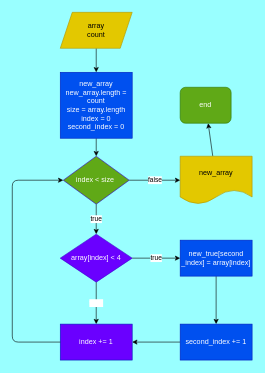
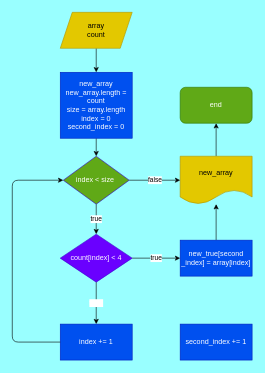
  <mxCell id="0" />
  <mxCell id="1" parent="0" />
- <mxCell id="2" value="end" style="rounded=1;whiteSpace=wrap;html=1;fillColor=#60a917;fontColor=#ffffff;strokeColor=#2D7600;" vertex="1" parent="1"><mxGeometry x="300" y="145" width="85" height="60" as="geometry" /></mxCell>
+ <mxCell id="2" value="end" style="rounded=1;whiteSpace=wrap;html=1;fillColor=#60a917;fontColor=#ffffff;strokeColor=#2D7600;" vertex="1" parent="1"><mxGeometry x="300" y="145" width="120" height="60" as="geometry" /></mxCell>
  <mxCell id="3" value="" style="edgeStyle=none;html=1;strokeColor=#000000;" edge="1" parent="1" source="4" target="8"><mxGeometry relative="1" as="geometry" /></mxCell>
  <mxCell id="4" value="array&lt;br&gt;count" style="shape=parallelogram;perimeter=parallelogramPerimeter;whiteSpace=wrap;html=1;fixedSize=1;fillColor=#e3c800;fontColor=#000000;strokeColor=#B09500;" vertex="1" parent="1"><mxGeometry x="100" y="20" width="120" height="60" as="geometry" /></mxCell>
  <mxCell id="5" value="" style="edgeStyle=none;html=1;strokeColor=#000000;" edge="1" parent="1" source="6" target="2"><mxGeometry relative="1" as="geometry" /></mxCell>
  <mxCell id="6" value="new_array" style="shape=document;whiteSpace=wrap;html=1;boundedLbl=1;fillColor=#e3c800;fontColor=#000000;strokeColor=#B09500;" vertex="1" parent="1"><mxGeometry x="300" y="260" width="120" height="80" as="geometry" /></mxCell>
  <mxCell id="7" value="" style="edgeStyle=none;html=1;strokeColor=#000000;" edge="1" parent="1" source="8" target="11"><mxGeometry relative="1" as="geometry" /></mxCell>
  <mxCell id="8" value="new_array&lt;br&gt;new_array.length = count&lt;br&gt;size = array.length&lt;br&gt;index = 0&lt;br&gt;second_index = 0" style="rounded=0;whiteSpace=wrap;html=1;fillColor=#0050ef;strokeColor=#001DBC;fontColor=#ffffff;" vertex="1" parent="1"><mxGeometry x="100" y="120" width="120" height="110" as="geometry" /></mxCell>
  <mxCell id="9" value="true" style="edgeStyle=none;html=1;strokeColor=#000000;" edge="1" parent="1" source="11" target="14"><mxGeometry relative="1" as="geometry"><Array as="points"><mxPoint x="160" y="365" /></Array></mxGeometry></mxCell>
  <mxCell id="10" value="false" style="edgeStyle=none;html=1;strokeColor=#000000;fillColor=#d80073;" edge="1" parent="1" source="11" target="6"><mxGeometry relative="1" as="geometry" /></mxCell>
  <mxCell id="11" value="index &amp;lt; size&amp;nbsp;" style="rhombus;whiteSpace=wrap;html=1;fillColor=#60a917;fontColor=#ffffff;strokeColor=#3700CC;" vertex="1" parent="1"><mxGeometry x="105" y="260" width="110" height="80" as="geometry" /></mxCell>
  <mxCell id="12" value="true" style="edgeStyle=none;html=1;strokeColor=#000000;" edge="1" parent="1" source="14" target="16"><mxGeometry relative="1" as="geometry" /></mxCell>
  <mxCell id="13" value="false" style="edgeStyle=none;html=1;fontColor=#FFFFFF;strokeColor=#000000;" edge="1" parent="1" source="14" target="19"><mxGeometry relative="1" as="geometry" /></mxCell>
- <mxCell id="14" value="array[index] &amp;lt; 4" style="rhombus;whiteSpace=wrap;html=1;fillColor=#6a00ff;fontColor=#ffffff;strokeColor=#3700CC;" vertex="1" parent="1"><mxGeometry x="100" y="390" width="120" height="80" as="geometry" /></mxCell>
- <mxCell id="15" value="" style="edgeStyle=none;html=1;strokeColor=#000000;" edge="1" parent="1" source="16" target="18"><mxGeometry relative="1" as="geometry" /></mxCell>
+ <mxCell id="14" value="count[index] &amp;lt; 4" style="rhombus;whiteSpace=wrap;html=1;fillColor=#6a00ff;fontColor=#ffffff;strokeColor=#3700CC;" vertex="1" parent="1"><mxGeometry x="100" y="390" width="120" height="80" as="geometry" /></mxCell>
+ <mxCell id="15" value="" style="edgeStyle=none;html=1;strokeColor=#000000;" edge="1" parent="1" source="16" target="6"><mxGeometry relative="1" as="geometry" /></mxCell>
  <mxCell id="16" value="new_true[second _index] = array[index]" style="whiteSpace=wrap;html=1;fillColor=#0050ef;fontColor=#ffffff;strokeColor=#001DBC;" vertex="1" parent="1"><mxGeometry x="300" y="400" width="120" height="60" as="geometry" /></mxCell>
- <mxCell id="17" value="" style="edgeStyle=none;html=1;strokeColor=#000000;" edge="1" parent="1" source="18" target="19"><mxGeometry relative="1" as="geometry" /></mxCell>
  <mxCell id="18" value="second_index += 1" style="whiteSpace=wrap;html=1;fillColor=#0050ef;fontColor=#ffffff;strokeColor=#001DBC;" vertex="1" parent="1"><mxGeometry x="300" y="540" width="120" height="60" as="geometry" /></mxCell>
- <mxCell id="19" value="index += 1" style="whiteSpace=wrap;html=1;fillColor=#6a00ff;fontColor=#ffffff;strokeColor=#001DBC;" vertex="1" parent="1"><mxGeometry x="100" y="540" width="120" height="60" as="geometry" /></mxCell>
+ <mxCell id="19" value="index += 1" style="whiteSpace=wrap;html=1;fillColor=#0050ef;fontColor=#ffffff;strokeColor=#001DBC;" vertex="1" parent="1"><mxGeometry x="100" y="540" width="120" height="60" as="geometry" /></mxCell>
  <mxCell id="20" value="" style="endArrow=classic;html=1;exitX=0;exitY=0.5;exitDx=0;exitDy=0;entryX=0;entryY=0.5;entryDx=0;entryDy=0;strokeColor=#000000;" edge="1" parent="1" source="19" target="11"><mxGeometry width="50" height="50" relative="1" as="geometry"><mxPoint x="360" y="180" as="sourcePoint" /><mxPoint x="410" y="130" as="targetPoint" /><Array as="points"><mxPoint x="20" y="570" /><mxPoint x="20" y="300" /></Array></mxGeometry></mxCell>
